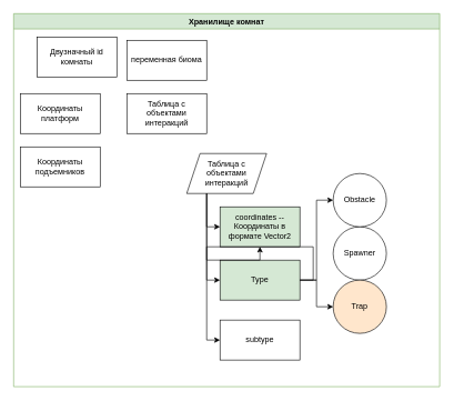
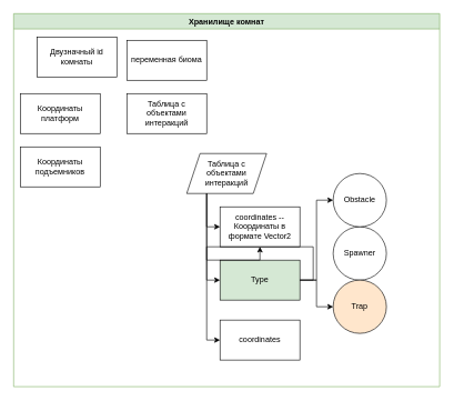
  <mxCell id="0" />
  <mxCell id="1" parent="0" />
  <mxCell id="2" value="Хранилище комнат" style="swimlane;whiteSpace=wrap;html=1;fillColor=#d5e8d4;strokeColor=#82b366;" vertex="1" parent="1"><mxGeometry x="20" y="20" width="640" height="560" as="geometry" /></mxCell>
  <mxCell id="3" value="Координаты платформ" style="rounded=0;whiteSpace=wrap;html=1;" vertex="1" parent="2"><mxGeometry x="9.98" y="120" width="120" height="60" as="geometry" /></mxCell>
  <mxCell id="4" value="Координаты подъемников" style="rounded=0;whiteSpace=wrap;html=1;" vertex="1" parent="2"><mxGeometry x="9.98" y="200" width="120" height="60" as="geometry" /></mxCell>
  <mxCell id="5" value="переменная биома" style="rounded=0;whiteSpace=wrap;html=1;" vertex="1" parent="2"><mxGeometry x="170" y="40" width="120" height="60" as="geometry" /></mxCell>
  <mxCell id="6" value="Двузначный id комнаты" style="rounded=0;whiteSpace=wrap;html=1;" vertex="1" parent="2"><mxGeometry x="34.98" y="35" width="120" height="60" as="geometry" /></mxCell>
  <mxCell id="7" value="Таблица с объектами интеракций" style="rounded=0;whiteSpace=wrap;html=1;" vertex="1" parent="2"><mxGeometry x="170" y="120" width="120" height="60" as="geometry" /></mxCell>
  <mxCell id="8" value="Таблица с объектами интеракций" style="shape=parallelogram;perimeter=parallelogramPerimeter;whiteSpace=wrap;html=1;fixedSize=1;" vertex="1" parent="2"><mxGeometry x="260" y="210" width="120" height="60" as="geometry" /></mxCell>
- <mxCell id="9" value="coordinates --Координаты в формате Vector2" style="rounded=0;whiteSpace=wrap;html=1;fillColor=#d5e8d4;" vertex="1" parent="2"><mxGeometry x="310" y="290" width="120" height="60" as="geometry" /></mxCell>
+ <mxCell id="9" value="coordinates --Координаты в формате Vector2" style="rounded=0;whiteSpace=wrap;html=1;" vertex="1" parent="2"><mxGeometry x="310" y="290" width="120" height="60" as="geometry" /></mxCell>
  <mxCell id="10" style="edgeStyle=orthogonalEdgeStyle;rounded=0;orthogonalLoop=1;jettySize=auto;html=1;exitX=0.25;exitY=1;exitDx=0;exitDy=0;entryX=0;entryY=0.5;entryDx=0;entryDy=0;" edge="1" parent="2" source="8" target="9"><mxGeometry relative="1" as="geometry" /></mxCell>
  <mxCell id="11" value="Type" style="rounded=0;whiteSpace=wrap;html=1;fillColor=#d5e8d4;" vertex="1" parent="2"><mxGeometry x="310" y="370" width="120" height="60" as="geometry" /></mxCell>
  <mxCell id="12" style="edgeStyle=orthogonalEdgeStyle;rounded=0;orthogonalLoop=1;jettySize=auto;html=1;exitX=0.25;exitY=1;exitDx=0;exitDy=0;entryX=0;entryY=0.5;entryDx=0;entryDy=0;" edge="1" parent="2" source="8" target="11"><mxGeometry relative="1" as="geometry" /></mxCell>
- <mxCell id="13" value="subtype" style="rounded=0;whiteSpace=wrap;html=1;" vertex="1" parent="2"><mxGeometry x="310" y="460" width="120" height="60" as="geometry" /></mxCell>
+ <mxCell id="13" value="coordinates" style="rounded=0;whiteSpace=wrap;html=1;" vertex="1" parent="2"><mxGeometry x="310" y="460" width="120" height="60" as="geometry" /></mxCell>
  <mxCell id="14" style="edgeStyle=orthogonalEdgeStyle;rounded=0;orthogonalLoop=1;jettySize=auto;html=1;exitX=0.25;exitY=1;exitDx=0;exitDy=0;entryX=0;entryY=0.5;entryDx=0;entryDy=0;" edge="1" parent="2" source="8" target="13"><mxGeometry relative="1" as="geometry" /></mxCell>
  <mxCell id="15" value="Spawner" style="ellipse;whiteSpace=wrap;html=1;aspect=fixed;" vertex="1" parent="2"><mxGeometry x="480" y="320" width="80" height="80" as="geometry" /></mxCell>
  <mxCell id="16" style="edgeStyle=orthogonalEdgeStyle;rounded=0;orthogonalLoop=1;jettySize=auto;html=1;exitX=1;exitY=0.5;exitDx=0;exitDy=0;" edge="1" parent="2" source="11" target="9"><mxGeometry relative="1" as="geometry"><mxPoint x="510" y="360" as="targetPoint" /></mxGeometry></mxCell>
  <mxCell id="17" value="Trap" style="ellipse;whiteSpace=wrap;html=1;aspect=fixed;fillColor=#ffe6cc;" vertex="1" parent="2"><mxGeometry x="480" y="400" width="80" height="80" as="geometry" /></mxCell>
  <mxCell id="18" style="edgeStyle=orthogonalEdgeStyle;rounded=0;orthogonalLoop=1;jettySize=auto;html=1;exitX=1;exitY=0.5;exitDx=0;exitDy=0;entryX=0;entryY=0.5;entryDx=0;entryDy=0;" edge="1" parent="2" source="11" target="17"><mxGeometry relative="1" as="geometry" /></mxCell>
  <mxCell id="19" value="Obstacle" style="ellipse;whiteSpace=wrap;html=1;aspect=fixed;" vertex="1" parent="2"><mxGeometry x="480" y="240" width="80" height="80" as="geometry" /></mxCell>
  <mxCell id="20" style="edgeStyle=orthogonalEdgeStyle;rounded=0;orthogonalLoop=1;jettySize=auto;html=1;exitX=1;exitY=0.5;exitDx=0;exitDy=0;entryX=0;entryY=0.5;entryDx=0;entryDy=0;" edge="1" parent="2" source="11" target="19"><mxGeometry relative="1" as="geometry" /></mxCell>
